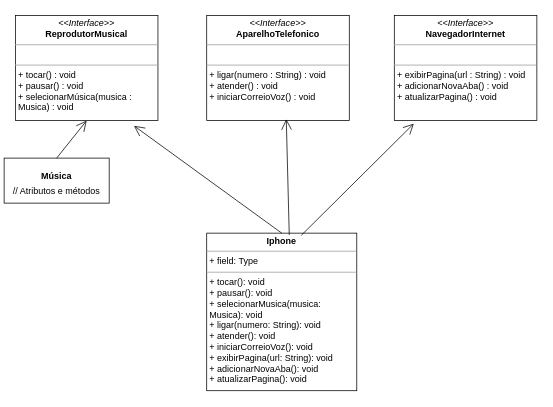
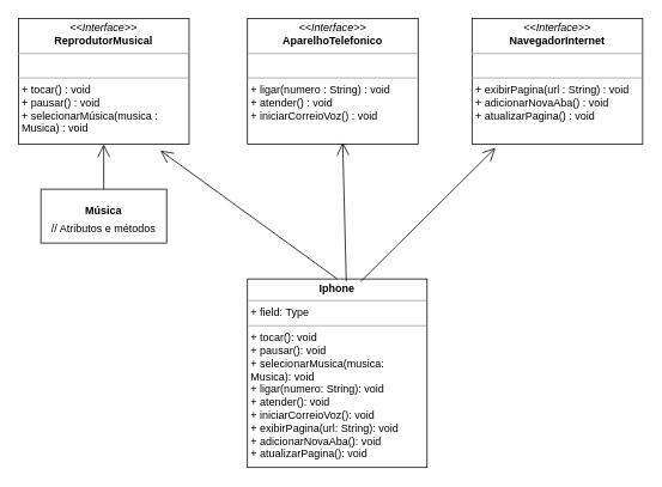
  <mxCell id="0" />
  <mxCell id="1" parent="0" />
  <mxCell id="2" value="&lt;p style=&quot;margin:0px;margin-top:4px;text-align:center;&quot;&gt;&lt;i&gt;&amp;lt;&amp;lt;Interface&amp;gt;&amp;gt;&lt;/i&gt;&lt;br&gt;&lt;b&gt;ReprodutorMusical&lt;/b&gt;&lt;/p&gt;&lt;hr size=&quot;1&quot;&gt;&lt;p style=&quot;margin:0px;margin-left:4px;&quot;&gt;&lt;br&gt;&lt;/p&gt;&lt;hr size=&quot;1&quot;&gt;&lt;p style=&quot;margin:0px;margin-left:4px;&quot;&gt;+ tocar() : void&lt;br&gt;+ pausar() : void&lt;/p&gt;&lt;p style=&quot;margin:0px;margin-left:4px;&quot;&gt;+ selecionarMúsica(musica : Musica) : void&lt;/p&gt;" style="verticalAlign=top;align=left;overflow=fill;fontSize=12;fontFamily=Helvetica;html=1;whiteSpace=wrap;" vertex="1" parent="1"><mxGeometry x="20" y="20" width="190" height="140" as="geometry" /></mxCell>
  <mxCell id="3" value="&lt;p style=&quot;margin:0px;margin-top:4px;text-align:center;&quot;&gt;&lt;i&gt;&amp;lt;&amp;lt;Interface&amp;gt;&amp;gt;&lt;/i&gt;&lt;br&gt;&lt;b&gt;AparelhoTelefonico&lt;/b&gt;&lt;/p&gt;&lt;hr size=&quot;1&quot;&gt;&lt;p style=&quot;margin:0px;margin-left:4px;&quot;&gt;&lt;br&gt;&lt;/p&gt;&lt;hr size=&quot;1&quot;&gt;&lt;p style=&quot;border-color: var(--border-color); margin: 0px 0px 0px 4px;&quot;&gt;+ ligar(numero : String) : void&lt;br style=&quot;border-color: var(--border-color);&quot;&gt;+ atender() : void&lt;/p&gt;&lt;p style=&quot;border-color: var(--border-color); margin: 0px 0px 0px 4px;&quot;&gt;+ iniciarCorreioVoz() : void&lt;/p&gt;" style="verticalAlign=top;align=left;overflow=fill;fontSize=12;fontFamily=Helvetica;html=1;whiteSpace=wrap;" vertex="1" parent="1"><mxGeometry x="275" y="20" width="190" height="140" as="geometry" /></mxCell>
  <mxCell id="4" value="&lt;p style=&quot;margin:0px;margin-top:4px;text-align:center;&quot;&gt;&lt;i&gt;&amp;lt;&amp;lt;Interface&amp;gt;&amp;gt;&lt;/i&gt;&lt;br&gt;&lt;b&gt;NavegadorInternet&lt;/b&gt;&lt;/p&gt;&lt;hr size=&quot;1&quot;&gt;&lt;p style=&quot;margin:0px;margin-left:4px;&quot;&gt;&lt;br&gt;&lt;/p&gt;&lt;hr size=&quot;1&quot;&gt;&lt;p style=&quot;border-color: var(--border-color); margin: 0px 0px 0px 4px;&quot;&gt;+ exibirPagina(url : String) : void&lt;br style=&quot;border-color: var(--border-color);&quot;&gt;+ adicionarNovaAba() : void&lt;/p&gt;&lt;p style=&quot;border-color: var(--border-color); margin: 0px 0px 0px 4px;&quot;&gt;+ atualizarPagina() : void&lt;/p&gt;" style="verticalAlign=top;align=left;overflow=fill;fontSize=12;fontFamily=Helvetica;html=1;whiteSpace=wrap;" vertex="1" parent="1"><mxGeometry x="525" y="20" width="190" height="140" as="geometry" /></mxCell>
- <mxCell id="5" value="&lt;p style=&quot;margin:0px;margin-top:4px;text-align:center;&quot;&gt;&lt;br&gt;&lt;b&gt;Música&lt;/b&gt;&lt;/p&gt;&lt;p style=&quot;margin:0px;margin-top:4px;text-align:center;&quot;&gt;// Atributos e métodos&lt;b&gt;&lt;br&gt;&lt;/b&gt;&lt;/p&gt;" style="verticalAlign=top;align=left;overflow=fill;fontSize=12;fontFamily=Helvetica;html=1;whiteSpace=wrap;" vertex="1" parent="1"><mxGeometry x="5" y="210" width="140" height="60" as="geometry" /></mxCell>
+ <mxCell id="5" value="&lt;p style=&quot;margin:0px;margin-top:4px;text-align:center;&quot;&gt;&lt;br&gt;&lt;b&gt;Música&lt;/b&gt;&lt;/p&gt;&lt;p style=&quot;margin:0px;margin-top:4px;text-align:center;&quot;&gt;// Atributos e métodos&lt;b&gt;&lt;br&gt;&lt;/b&gt;&lt;/p&gt;" style="verticalAlign=top;align=left;overflow=fill;fontSize=12;fontFamily=Helvetica;html=1;whiteSpace=wrap;" vertex="1" parent="1"><mxGeometry x="45" y="210" width="140" height="60" as="geometry" /></mxCell>
  <mxCell id="6" value="&lt;p style=&quot;margin:0px;margin-top:4px;text-align:center;&quot;&gt;&lt;b&gt;Iphone&lt;/b&gt;&lt;/p&gt;&lt;hr size=&quot;1&quot;&gt;&lt;p style=&quot;margin:0px;margin-left:4px;&quot;&gt;+ field: Type&lt;/p&gt;&lt;hr size=&quot;1&quot;&gt;&lt;p style=&quot;margin:0px;margin-left:4px;&quot;&gt;+ tocar(): void&amp;nbsp; &amp;nbsp; &amp;nbsp; &amp;nbsp; &amp;nbsp; &amp;nbsp; &amp;nbsp; &amp;nbsp; &amp;nbsp;&lt;/p&gt;&lt;p style=&quot;margin:0px;margin-left:4px;&quot;&gt;+ pausar(): void&amp;nbsp; &amp;nbsp; &amp;nbsp; &amp;nbsp; &amp;nbsp; &amp;nbsp; &amp;nbsp; &amp;nbsp;&amp;nbsp;&lt;/p&gt;&lt;p style=&quot;margin:0px;margin-left:4px;&quot;&gt;+ selecionarMusica(musica: Musica): void&amp;nbsp;&lt;/p&gt;&lt;p style=&quot;margin:0px;margin-left:4px;&quot;&gt;+ ligar(numero: String): void&amp;nbsp; &amp;nbsp;&lt;/p&gt;&lt;p style=&quot;margin:0px;margin-left:4px;&quot;&gt;+ atender(): void&amp;nbsp; &amp;nbsp; &amp;nbsp; &amp;nbsp; &amp;nbsp; &amp;nbsp; &amp;nbsp; &amp;nbsp;&lt;/p&gt;&lt;p style=&quot;margin:0px;margin-left:4px;&quot;&gt;+ iniciarCorreioVoz(): void&amp;nbsp; &amp;nbsp;&amp;nbsp;&lt;/p&gt;&lt;p style=&quot;margin:0px;margin-left:4px;&quot;&gt;+ exibirPagina(url: String): void&amp;nbsp;&lt;/p&gt;&lt;p style=&quot;margin:0px;margin-left:4px;&quot;&gt;&lt;span style=&quot;background-color: initial;&quot;&gt;+ adicionarNovaAba(): void&amp;nbsp; &amp;nbsp;&amp;nbsp;&lt;/span&gt;&lt;/p&gt;&lt;p style=&quot;margin:0px;margin-left:4px;&quot;&gt;&lt;span style=&quot;background-color: initial;&quot;&gt;+ atualizarPagina(): void&amp;nbsp;&lt;/span&gt;&lt;/p&gt;" style="verticalAlign=top;align=left;overflow=fill;fontSize=12;fontFamily=Helvetica;html=1;whiteSpace=wrap;" vertex="1" parent="1"><mxGeometry x="275" y="310" width="200" height="210" as="geometry" /></mxCell>
  <mxCell id="7" value="" style="endArrow=open;endFill=1;endSize=12;html=1;rounded=0;exitX=0.63;exitY=0.014;exitDx=0;exitDy=0;exitPerimeter=0;entryX=0.137;entryY=1.029;entryDx=0;entryDy=0;entryPerimeter=0;" edge="1" parent="1" source="6" target="4"><mxGeometry width="160" relative="1" as="geometry"><mxPoint x="275" y="190" as="sourcePoint" /><mxPoint x="525" y="180" as="targetPoint" /></mxGeometry></mxCell>
  <mxCell id="8" value="" style="endArrow=open;endFill=1;endSize=12;html=1;rounded=0;entryX=0.558;entryY=0.986;entryDx=0;entryDy=0;entryPerimeter=0;exitX=0.55;exitY=0.011;exitDx=0;exitDy=0;exitPerimeter=0;" edge="1" parent="1" source="6" target="3"><mxGeometry width="160" relative="1" as="geometry"><mxPoint x="361" y="300" as="sourcePoint" /><mxPoint x="435" y="190" as="targetPoint" /></mxGeometry></mxCell>
  <mxCell id="9" value="" style="endArrow=open;endFill=1;endSize=12;html=1;rounded=0;exitX=0.5;exitY=0;exitDx=0;exitDy=0;entryX=0.832;entryY=1.05;entryDx=0;entryDy=0;entryPerimeter=0;" edge="1" parent="1" source="6" target="2"><mxGeometry width="160" relative="1" as="geometry"><mxPoint x="275" y="190" as="sourcePoint" /><mxPoint x="435" y="190" as="targetPoint" /></mxGeometry></mxCell>
  <mxCell id="10" value="" style="endArrow=open;endFill=1;endSize=12;html=1;rounded=0;exitX=0.5;exitY=0;exitDx=0;exitDy=0;" edge="1" parent="1" source="5"><mxGeometry width="160" relative="1" as="geometry"><mxPoint x="275" y="190" as="sourcePoint" /><mxPoint x="115" y="160" as="targetPoint" /></mxGeometry></mxCell>
